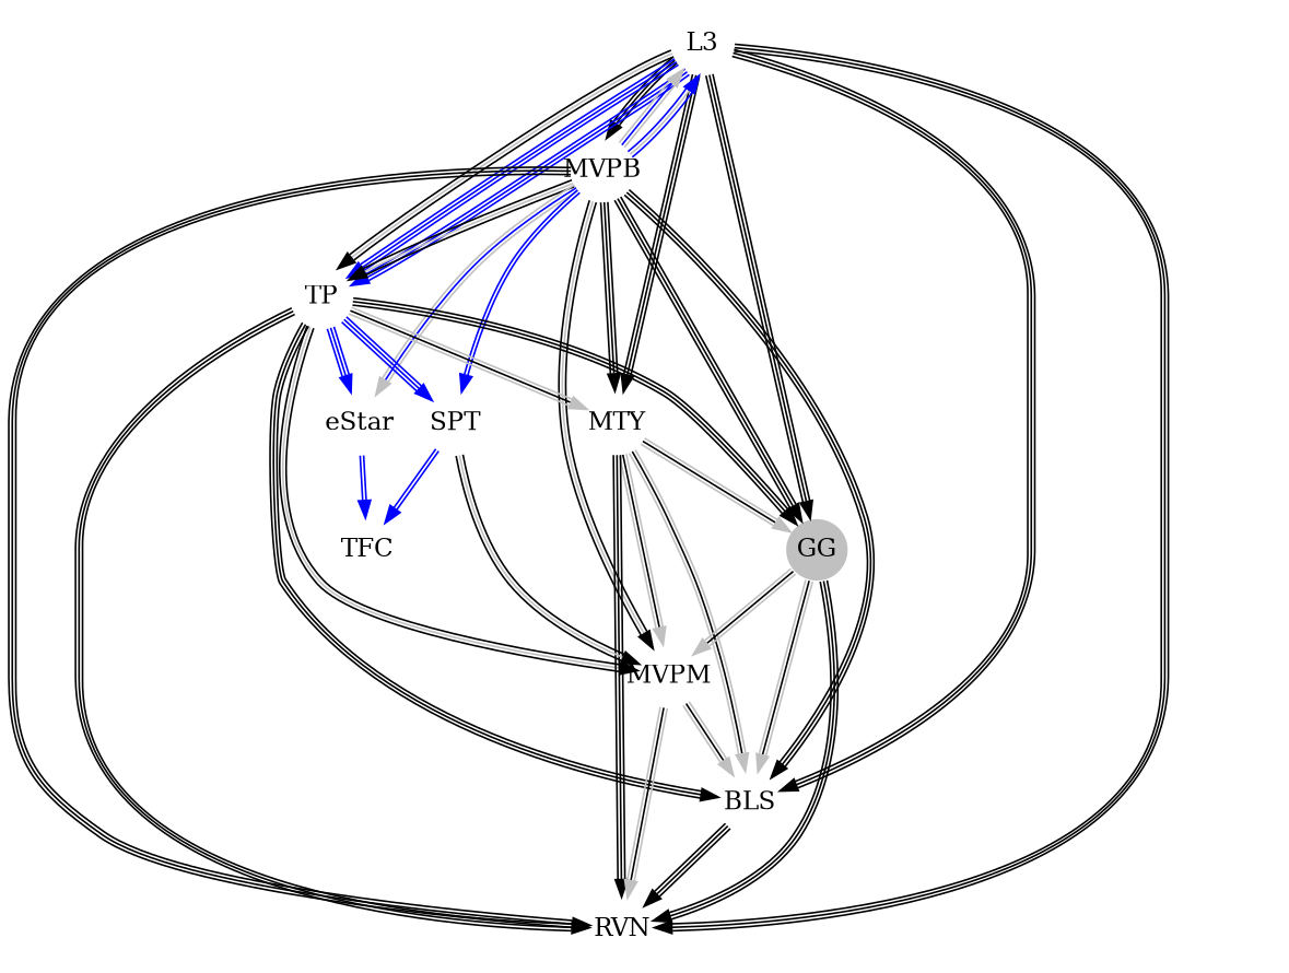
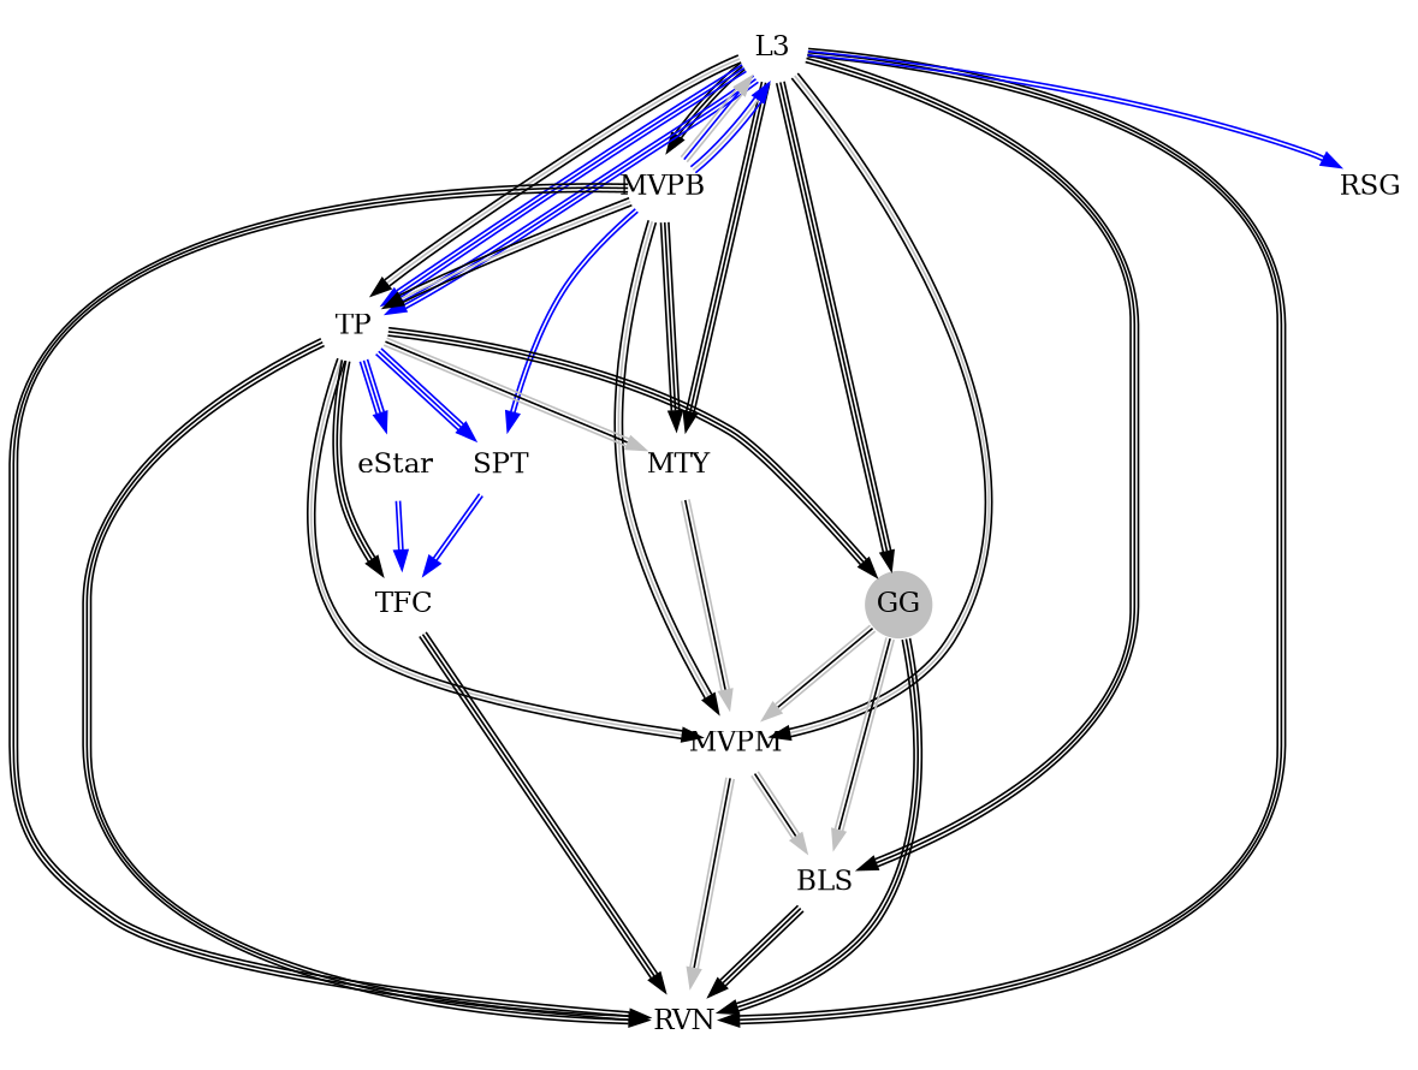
  digraph {
    node [color=white fixedsize=true shape=circle]
    edge [color="black:black:black"]
    n1 [label=L3 width=.5]
    MVPB [width=.5]
    TP [width=.5]
    MTY [width=.5]
    GG [fillcolor=gray style=filled width=.5]
    MVPM [width=.5]
    BLS [width=.5]
    RVN [width=.5]
    eStar [width=.5]
    SPT [width=.5]
+   RSG [width=.5]
    TFC [width=.5]
    subgraph sub_1 {
      n1
      MVPB
      TP
      MTY
      GG
      MVPM
      BLS
      RVN
    }
    subgraph sub_2 {
      eStar
      SPT
+     RSG
      TFC
    }
    n1 -> MVPB
    n1 -> TP [color="black:gray:black"]
    n1 -> TP [color="blue:blue:blue"]
    n1 -> TP [color="blue:blue:blue"]
    n1 -> MTY
    n1 -> GG
-   SPT -> MVPM [color="black:gray:black"]
+   n1 -> MVPM [color="black:gray:black"]
    n1 -> BLS
    n1 -> RVN
+   n1 -> RSG [color="blue:blue"]
    MVPB -> n1 [color="gray:blue:gray"]
    MVPB -> n1 [color="blue:gray:blue"]
    MVPB -> TP [color="black:gray:black"]
    MVPB -> MTY
-   MVPB -> GG
    MVPB -> MVPM [color="black:gray:black"]
-   MVPB -> BLS
    MVPB -> RVN
-   MVPB -> eStar [color="gray:blue:gray"]
    MVPB -> SPT [color="blue:blue"]
    TP -> MTY [color="gray:black:gray"]
    TP -> GG
    TP -> MVPM [color="black:gray:black"]
-   TP -> BLS
+   TP -> TFC
    TP -> RVN
    TP -> eStar [color="blue:blue:blue"]
    TP -> SPT [color="blue:blue:blue"]
-   MTY -> GG [color="gray:black:gray"]
    MTY -> MVPM [color="gray:black:gray"]
-   MTY -> BLS [color="gray:black:gray"]
-   MTY -> RVN
+   TFC -> RVN
    GG -> MVPM [color="gray:black:gray"]
    GG -> BLS [color="gray:black:gray"]
    GG -> RVN
    MVPM -> BLS [color="gray:black:gray"]
    MVPM -> RVN [color="gray:black:gray"]
    BLS -> RVN
    eStar -> TFC [color="blue:blue"]
    SPT -> TFC [color="blue:blue"]
  }
